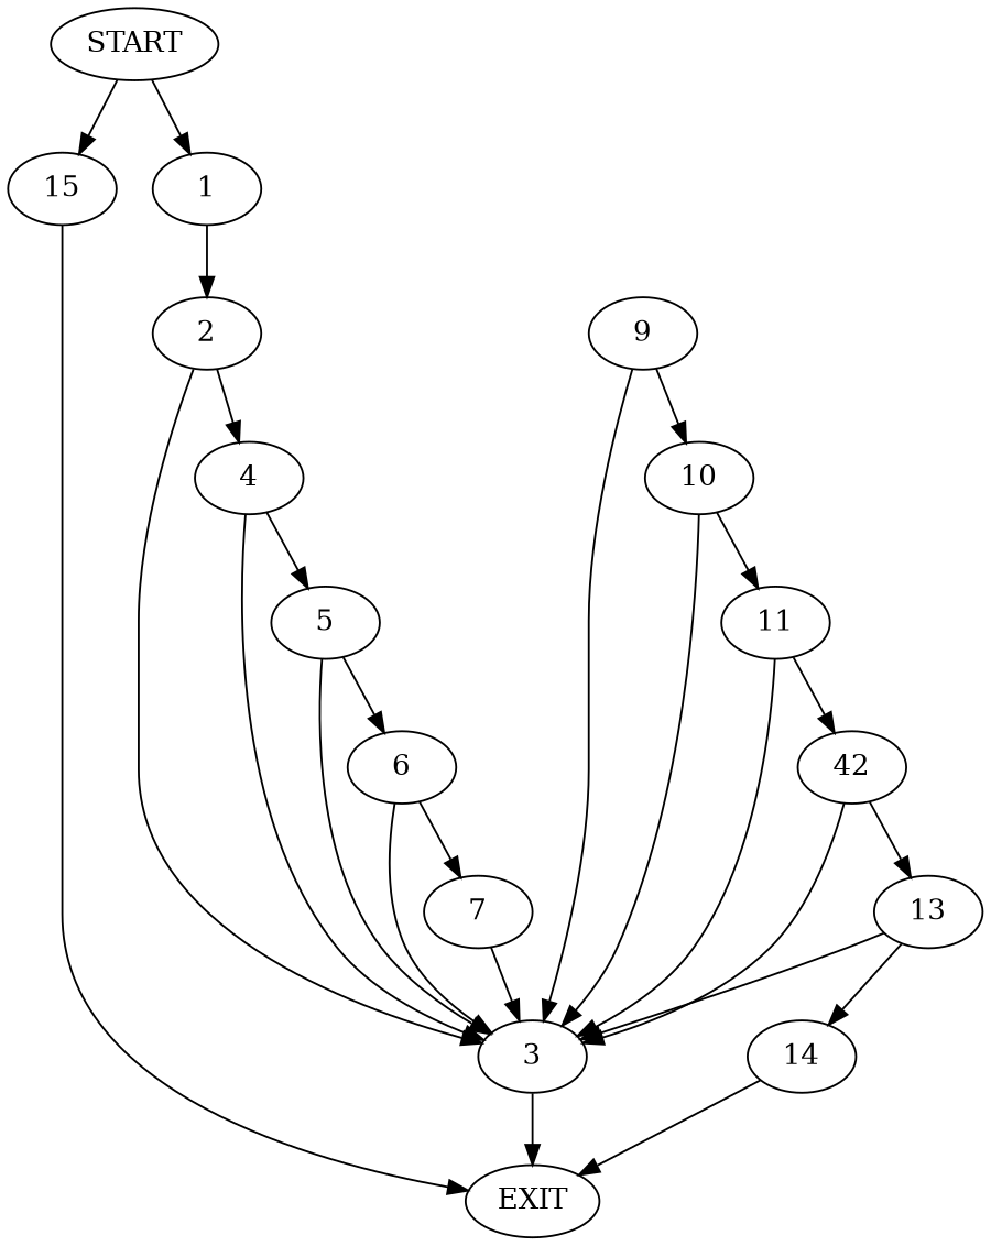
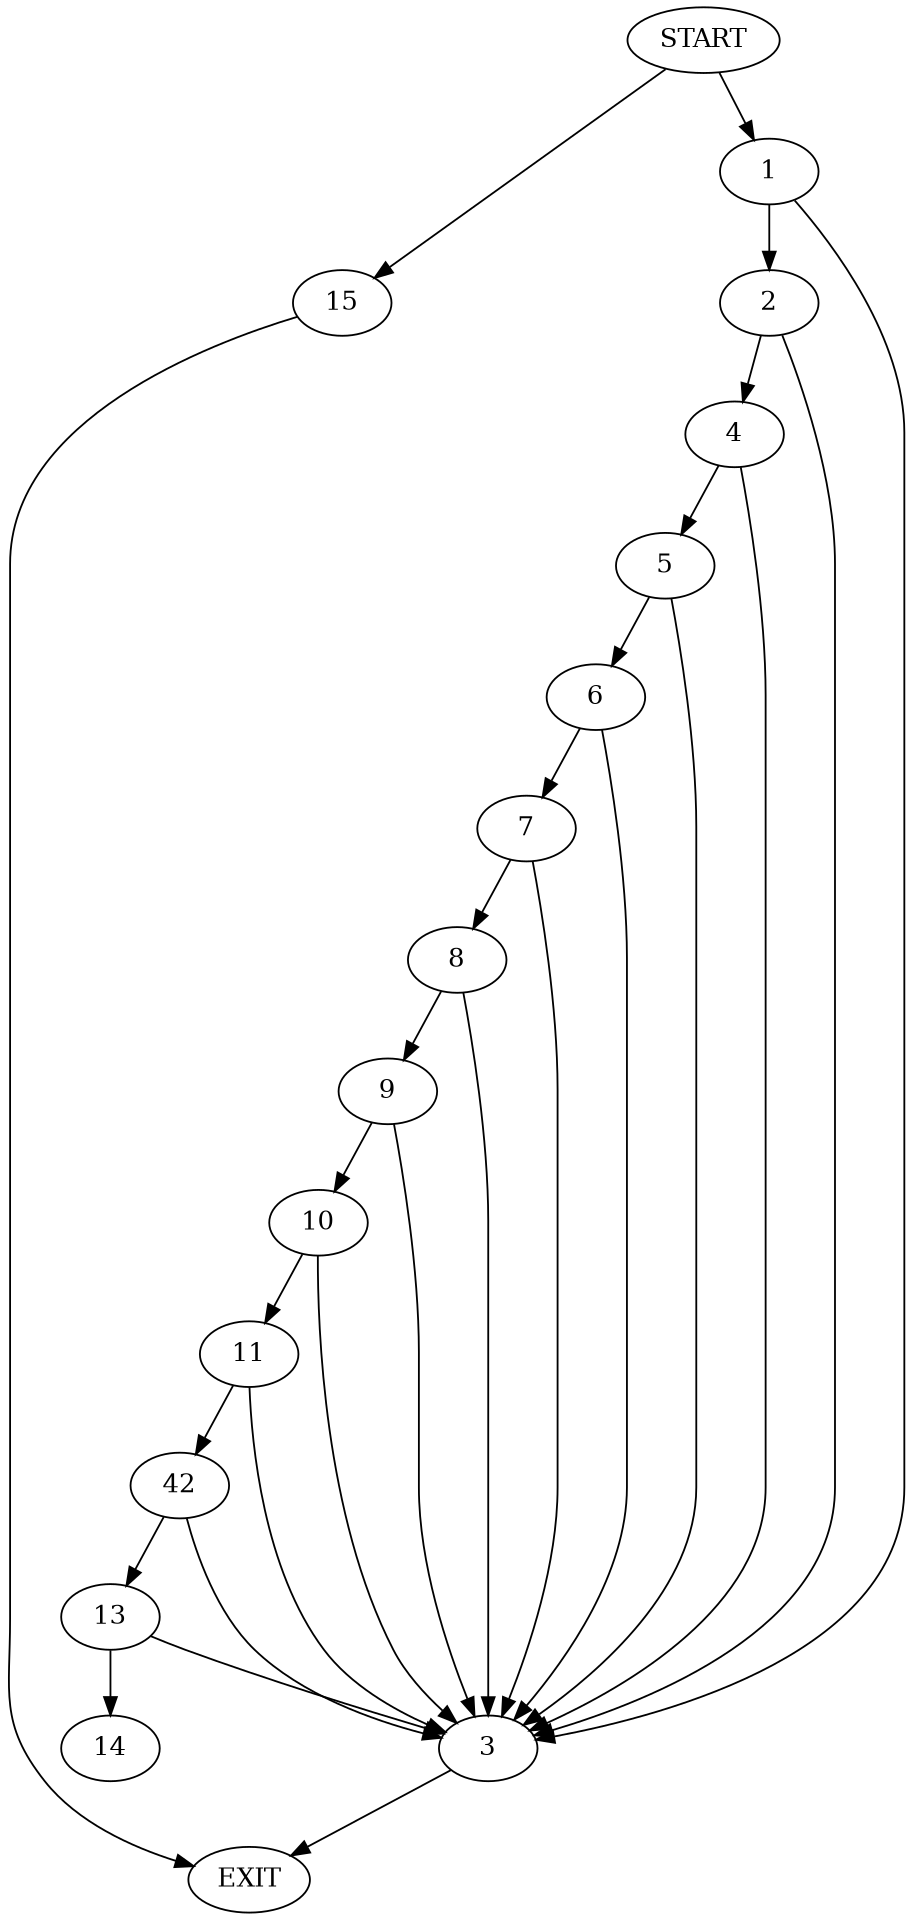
  digraph {
    n1 [label=START]
    1
    15
    2
    3
    n6 [label=EXIT]
    4
    5
    6
    7
+   8
    9
    10
    11
    n15 [label=42]
    13
    14
    n1 -> 1
    n1 -> 15
    1 -> 2
+   1 -> 3
    15 -> n6
    2 -> 3
    2 -> 4
    3 -> n6
    4 -> 3
    4 -> 5
    5 -> 3
    5 -> 6
    6 -> 3
    6 -> 7
    7 -> 3
+   7 -> 8
+   8 -> 3
+   8 -> 9
    9 -> 3
    9 -> 10
    10 -> 3
    10 -> 11
    11 -> 3
    11 -> n15
    n15 -> 3
    n15 -> 13
    13 -> 3
    13 -> 14
-   14 -> n6
  }
